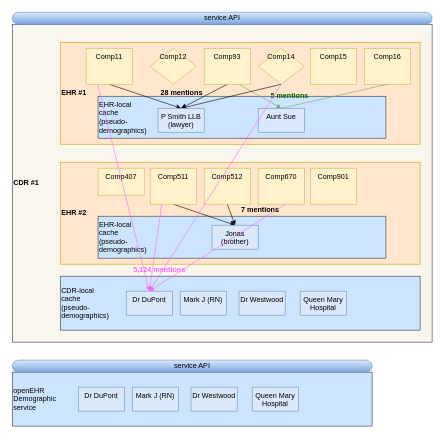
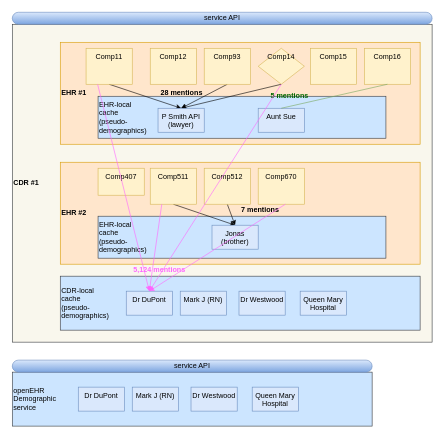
  <mxCell id="0" />
  <mxCell id="1" parent="0" />
  <mxCell id="2" value="CDR #1" style="rounded=0;whiteSpace=wrap;html=1;align=left;fillColor=#f9f7ed;strokeColor=#36393d;fontStyle=1" vertex="1" parent="1"><mxGeometry x="20" y="40" width="700" height="530" as="geometry" /></mxCell>
  <mxCell id="3" value="EHR #1" style="rounded=0;whiteSpace=wrap;html=1;align=left;fillColor=#ffe6cc;strokeColor=#d79b00;fontStyle=1" vertex="1" parent="1"><mxGeometry x="100" y="70" width="600" height="170" as="geometry" /></mxCell>
  <mxCell id="4" value="EHR-local&lt;br&gt;cache&lt;br&gt;(pseudo-&lt;br&gt;demographics)" style="rounded=0;whiteSpace=wrap;html=1;align=left;fillColor=#cce5ff;strokeColor=#36393d;" vertex="1" parent="1"><mxGeometry x="163" y="160" width="480" height="70" as="geometry" /></mxCell>
  <mxCell id="5" style="rounded=0;orthogonalLoop=1;jettySize=auto;html=1;exitX=0.5;exitY=1;exitDx=0;exitDy=0;entryX=0.5;entryY=0;entryDx=0;entryDy=0;" edge="1" parent="1" source="6" target="15"><mxGeometry relative="1" as="geometry" /></mxCell>
  <mxCell id="6" value="Comp11" style="rounded=0;whiteSpace=wrap;html=1;verticalAlign=top;fillColor=#fff2cc;strokeColor=#d6b656;" vertex="1" parent="1"><mxGeometry x="143" y="80" width="77" height="60" as="geometry" /></mxCell>
- <mxCell id="7" value="Comp12" style="rhombus;whiteSpace=wrap;html=1;verticalAlign=top;fillColor=#fff2cc;strokeColor=#d6b656;" vertex="1" parent="1"><mxGeometry x="250" y="80" width="77" height="60" as="geometry" /></mxCell>
+ <mxCell id="7" value="Comp12" style="rounded=0;whiteSpace=wrap;html=1;verticalAlign=top;fillColor=#fff2cc;strokeColor=#d6b656;" vertex="1" parent="1"><mxGeometry x="250" y="80" width="77" height="60" as="geometry" /></mxCell>
  <mxCell id="8" style="rounded=0;orthogonalLoop=1;jettySize=auto;html=1;exitX=0.5;exitY=1;exitDx=0;exitDy=0;entryX=0.5;entryY=0;entryDx=0;entryDy=0;" edge="1" parent="1" source="10" target="15"><mxGeometry relative="1" as="geometry" /></mxCell>
- <mxCell id="9" style="edgeStyle=none;rounded=0;orthogonalLoop=1;jettySize=auto;html=1;exitX=0.75;exitY=1;exitDx=0;exitDy=0;entryX=0.5;entryY=0;entryDx=0;entryDy=0;strokeColor=#7AA860;" edge="1" parent="1" source="10" target="16"><mxGeometry relative="1" as="geometry" /></mxCell>
  <mxCell id="10" value="Comp93" style="rounded=0;whiteSpace=wrap;html=1;verticalAlign=top;fillColor=#fff2cc;strokeColor=#d6b656;" vertex="1" parent="1"><mxGeometry x="340" y="80" width="77" height="60" as="geometry" /></mxCell>
  <mxCell id="11" style="edgeStyle=none;rounded=0;orthogonalLoop=1;jettySize=auto;html=1;exitX=0.5;exitY=1;exitDx=0;exitDy=0;entryX=0.5;entryY=0;entryDx=0;entryDy=0;" edge="1" parent="1" source="12" target="15"><mxGeometry relative="1" as="geometry" /></mxCell>
  <mxCell id="12" value="Comp14" style="rhombus;whiteSpace=wrap;html=1;verticalAlign=top;fillColor=#fff2cc;strokeColor=#d6b656;" vertex="1" parent="1"><mxGeometry x="430" y="80" width="77" height="60" as="geometry" /></mxCell>
  <mxCell id="13" value="Comp15" style="rounded=0;whiteSpace=wrap;html=1;verticalAlign=top;fillColor=#fff2cc;strokeColor=#d6b656;" vertex="1" parent="1"><mxGeometry x="517" y="80" width="77" height="60" as="geometry" /></mxCell>
  <mxCell id="14" value="Comp16" style="rounded=0;whiteSpace=wrap;html=1;verticalAlign=top;fillColor=#fff2cc;strokeColor=#d6b656;" vertex="1" parent="1"><mxGeometry x="607" y="80" width="77" height="60" as="geometry" /></mxCell>
- <mxCell id="15" value="P Smith LLB (lawyer)" style="rounded=0;whiteSpace=wrap;html=1;verticalAlign=top;fillColor=#dae8fc;strokeColor=#6c8ebf;" vertex="1" parent="1"><mxGeometry x="263" y="180" width="77" height="40" as="geometry" /></mxCell>
+ <mxCell id="15" value="P Smith API (lawyer)" style="rounded=0;whiteSpace=wrap;html=1;verticalAlign=top;fillColor=#dae8fc;strokeColor=#6c8ebf;" vertex="1" parent="1"><mxGeometry x="263" y="180" width="77" height="40" as="geometry" /></mxCell>
  <mxCell id="16" value="Aunt Sue" style="rounded=0;whiteSpace=wrap;html=1;verticalAlign=top;fillColor=#dae8fc;strokeColor=#6c8ebf;" vertex="1" parent="1"><mxGeometry x="430" y="180" width="77" height="40" as="geometry" /></mxCell>
  <mxCell id="17" value="28 mentions" style="text;html=1;align=center;verticalAlign=middle;resizable=0;points=[];autosize=1;fontStyle=1" vertex="1" parent="1"><mxGeometry x="256.5" y="145" width="90" height="20" as="geometry" /></mxCell>
  <mxCell id="18" style="edgeStyle=none;rounded=0;orthogonalLoop=1;jettySize=auto;html=1;exitX=0.5;exitY=1;exitDx=0;exitDy=0;entryX=0.5;entryY=0;entryDx=0;entryDy=0;strokeColor=#7AA860;endArrow=none;" edge="1" parent="1" source="14" target="16"><mxGeometry relative="1" as="geometry"><mxPoint x="407.75" y="150" as="sourcePoint" /><mxPoint x="478.5" y="190" as="targetPoint" /></mxGeometry></mxCell>
  <mxCell id="19" value="5 mentions" style="text;html=1;align=center;verticalAlign=middle;resizable=0;points=[];autosize=1;fontColor=#006600;fontStyle=1" vertex="1" parent="1"><mxGeometry x="442" y="150" width="80" height="20" as="geometry" /></mxCell>
  <mxCell id="20" value="EHR #2" style="rounded=0;whiteSpace=wrap;html=1;align=left;fillColor=#ffe6cc;strokeColor=#d79b00;fontStyle=1" vertex="1" parent="1"><mxGeometry x="100" y="270" width="600" height="170" as="geometry" /></mxCell>
  <mxCell id="21" value="EHR-local&lt;br&gt;cache&lt;br&gt;(pseudo-&lt;br&gt;demographics)" style="rounded=0;whiteSpace=wrap;html=1;align=left;fillColor=#cce5ff;strokeColor=#36393d;" vertex="1" parent="1"><mxGeometry x="163" y="360" width="480" height="70" as="geometry" /></mxCell>
  <mxCell id="22" style="rounded=0;orthogonalLoop=1;jettySize=auto;html=1;exitX=0.5;exitY=1;exitDx=0;exitDy=0;entryX=0.5;entryY=0;entryDx=0;entryDy=0;" edge="1" parent="1" source="24" target="29"><mxGeometry relative="1" as="geometry" /></mxCell>
  <mxCell id="23" value="Comp407" style="rounded=0;whiteSpace=wrap;html=1;verticalAlign=top;fillColor=#fff2cc;strokeColor=#d6b656;" vertex="1" parent="1"><mxGeometry x="163" y="280" width="77" height="45" as="geometry" /></mxCell>
  <mxCell id="24" value="Comp511" style="rounded=0;whiteSpace=wrap;html=1;verticalAlign=top;fillColor=#fff2cc;strokeColor=#d6b656;" vertex="1" parent="1"><mxGeometry x="250" y="280" width="77" height="60" as="geometry" /></mxCell>
  <mxCell id="25" style="rounded=0;orthogonalLoop=1;jettySize=auto;html=1;exitX=0.5;exitY=1;exitDx=0;exitDy=0;entryX=0.5;entryY=0;entryDx=0;entryDy=0;" edge="1" parent="1" source="26" target="29"><mxGeometry relative="1" as="geometry" /></mxCell>
  <mxCell id="26" value="Comp512" style="rounded=0;whiteSpace=wrap;html=1;verticalAlign=top;fillColor=#fff2cc;strokeColor=#d6b656;" vertex="1" parent="1"><mxGeometry x="340" y="280" width="77" height="60" as="geometry" /></mxCell>
  <mxCell id="27" value="Comp670" style="rounded=0;whiteSpace=wrap;html=1;verticalAlign=top;fillColor=#fff2cc;strokeColor=#d6b656;" vertex="1" parent="1"><mxGeometry x="430" y="280" width="77" height="60" as="geometry" /></mxCell>
- <mxCell id="28" value="Comp901" style="rounded=0;whiteSpace=wrap;html=1;verticalAlign=top;fillColor=#fff2cc;strokeColor=#d6b656;" vertex="1" parent="1"><mxGeometry x="517" y="280" width="77" height="60" as="geometry" /></mxCell>
  <mxCell id="29" value="Jonas&lt;br&gt;(brother)" style="rounded=0;whiteSpace=wrap;html=1;verticalAlign=top;fillColor=#dae8fc;strokeColor=#6c8ebf;" vertex="1" parent="1"><mxGeometry x="353" y="375" width="77" height="40" as="geometry" /></mxCell>
  <mxCell id="30" value="7 mentions" style="text;html=1;align=center;verticalAlign=middle;resizable=0;points=[];autosize=1;fontStyle=1" vertex="1" parent="1"><mxGeometry x="393" y="340" width="80" height="20" as="geometry" /></mxCell>
  <mxCell id="31" value="CDR-local&lt;br&gt;cache&lt;br&gt;(pseudo-&lt;br&gt;demographics)" style="rounded=0;whiteSpace=wrap;html=1;align=left;fillColor=#cce5ff;strokeColor=#36393d;" vertex="1" parent="1"><mxGeometry x="100" y="460" width="600" height="90" as="geometry" /></mxCell>
  <mxCell id="32" value="Dr DuPont" style="rounded=0;whiteSpace=wrap;html=1;verticalAlign=top;fillColor=#dae8fc;strokeColor=#6c8ebf;" vertex="1" parent="1"><mxGeometry x="210" y="485" width="77" height="40" as="geometry" /></mxCell>
  <mxCell id="33" value="Queen Mary Hospital" style="rounded=0;whiteSpace=wrap;html=1;verticalAlign=top;fillColor=#dae8fc;strokeColor=#6c8ebf;" vertex="1" parent="1"><mxGeometry x="500" y="485" width="77" height="40" as="geometry" /></mxCell>
  <mxCell id="34" value="Mark J (RN)" style="rounded=0;whiteSpace=wrap;html=1;verticalAlign=top;fillColor=#dae8fc;strokeColor=#6c8ebf;" vertex="1" parent="1"><mxGeometry x="300" y="485" width="77" height="40" as="geometry" /></mxCell>
  <mxCell id="35" value="Dr Westwood" style="rounded=0;whiteSpace=wrap;html=1;verticalAlign=top;fillColor=#dae8fc;strokeColor=#6c8ebf;" vertex="1" parent="1"><mxGeometry x="398" y="485" width="77" height="40" as="geometry" /></mxCell>
  <mxCell id="36" style="edgeStyle=none;rounded=0;orthogonalLoop=1;jettySize=auto;html=1;exitX=0.25;exitY=1;exitDx=0;exitDy=0;entryX=0.5;entryY=0;entryDx=0;entryDy=0;strokeColor=#FF66FF;fontColor=#7AA860;" edge="1" parent="1" source="6" target="32"><mxGeometry relative="1" as="geometry" /></mxCell>
  <mxCell id="37" style="edgeStyle=none;rounded=0;orthogonalLoop=1;jettySize=auto;html=1;exitX=0.5;exitY=1;exitDx=0;exitDy=0;entryX=0.5;entryY=0;entryDx=0;entryDy=0;strokeColor=#FF66FF;fontColor=#7AA860;" edge="1" parent="1" source="12" target="32"><mxGeometry relative="1" as="geometry"><mxPoint x="192.25" y="150" as="sourcePoint" /><mxPoint x="258.5" y="495" as="targetPoint" /></mxGeometry></mxCell>
  <mxCell id="38" style="edgeStyle=none;rounded=0;orthogonalLoop=1;jettySize=auto;html=1;exitX=1.029;exitY=0;exitDx=0;exitDy=0;entryX=0.5;entryY=0;entryDx=0;entryDy=0;strokeColor=#FF66FF;fontColor=#7AA860;exitPerimeter=0;" edge="1" parent="1" source="30" target="32"><mxGeometry relative="1" as="geometry"><mxPoint x="478.5" y="150" as="sourcePoint" /><mxPoint x="258.5" y="495" as="targetPoint" /></mxGeometry></mxCell>
  <mxCell id="39" style="edgeStyle=none;rounded=0;orthogonalLoop=1;jettySize=auto;html=1;exitX=0.25;exitY=1;exitDx=0;exitDy=0;entryX=0.5;entryY=0;entryDx=0;entryDy=0;strokeColor=#FF66FF;fontColor=#7AA860;" edge="1" parent="1" source="24" target="32"><mxGeometry relative="1" as="geometry"><mxPoint x="480.03" y="350" as="sourcePoint" /><mxPoint x="258.5" y="495" as="targetPoint" /></mxGeometry></mxCell>
  <mxCell id="40" value="5,124 mentions" style="text;html=1;align=center;verticalAlign=middle;resizable=0;points=[];autosize=1;fontColor=#FF66FF;fontStyle=1" vertex="1" parent="1"><mxGeometry x="210" y="440" width="110" height="20" as="geometry" /></mxCell>
  <mxCell id="41" value="openEHR&lt;br&gt;Demographic&lt;br&gt;service" style="rounded=0;whiteSpace=wrap;html=1;align=left;fillColor=#cce5ff;strokeColor=#36393d;" vertex="1" parent="1"><mxGeometry x="20" y="620" width="600" height="90" as="geometry" /></mxCell>
  <mxCell id="42" value="Dr DuPont" style="rounded=0;whiteSpace=wrap;html=1;verticalAlign=top;fillColor=#dae8fc;strokeColor=#6c8ebf;" vertex="1" parent="1"><mxGeometry x="130" y="645" width="77" height="40" as="geometry" /></mxCell>
  <mxCell id="43" value="Queen Mary Hospital" style="rounded=0;whiteSpace=wrap;html=1;verticalAlign=top;fillColor=#dae8fc;strokeColor=#6c8ebf;" vertex="1" parent="1"><mxGeometry x="420" y="645" width="77" height="40" as="geometry" /></mxCell>
  <mxCell id="44" value="Mark J (RN)" style="rounded=0;whiteSpace=wrap;html=1;verticalAlign=top;fillColor=#dae8fc;strokeColor=#6c8ebf;" vertex="1" parent="1"><mxGeometry x="220" y="645" width="77" height="40" as="geometry" /></mxCell>
  <mxCell id="45" value="Dr Westwood" style="rounded=0;whiteSpace=wrap;html=1;verticalAlign=top;fillColor=#dae8fc;strokeColor=#6c8ebf;" vertex="1" parent="1"><mxGeometry x="318" y="645" width="77" height="40" as="geometry" /></mxCell>
  <mxCell id="46" value="service API" style="rounded=1;whiteSpace=wrap;html=1;arcSize=50;gradientColor=#7ea6e0;fillColor=#dae8fc;strokeColor=#6c8ebf;" vertex="1" parent="1"><mxGeometry x="20" y="600" width="600" height="20" as="geometry" /></mxCell>
  <mxCell id="47" value="service API" style="rounded=1;whiteSpace=wrap;html=1;arcSize=50;gradientColor=#7ea6e0;fillColor=#dae8fc;strokeColor=#6c8ebf;" vertex="1" parent="1"><mxGeometry x="20" y="20" width="700" height="20" as="geometry" /></mxCell>
